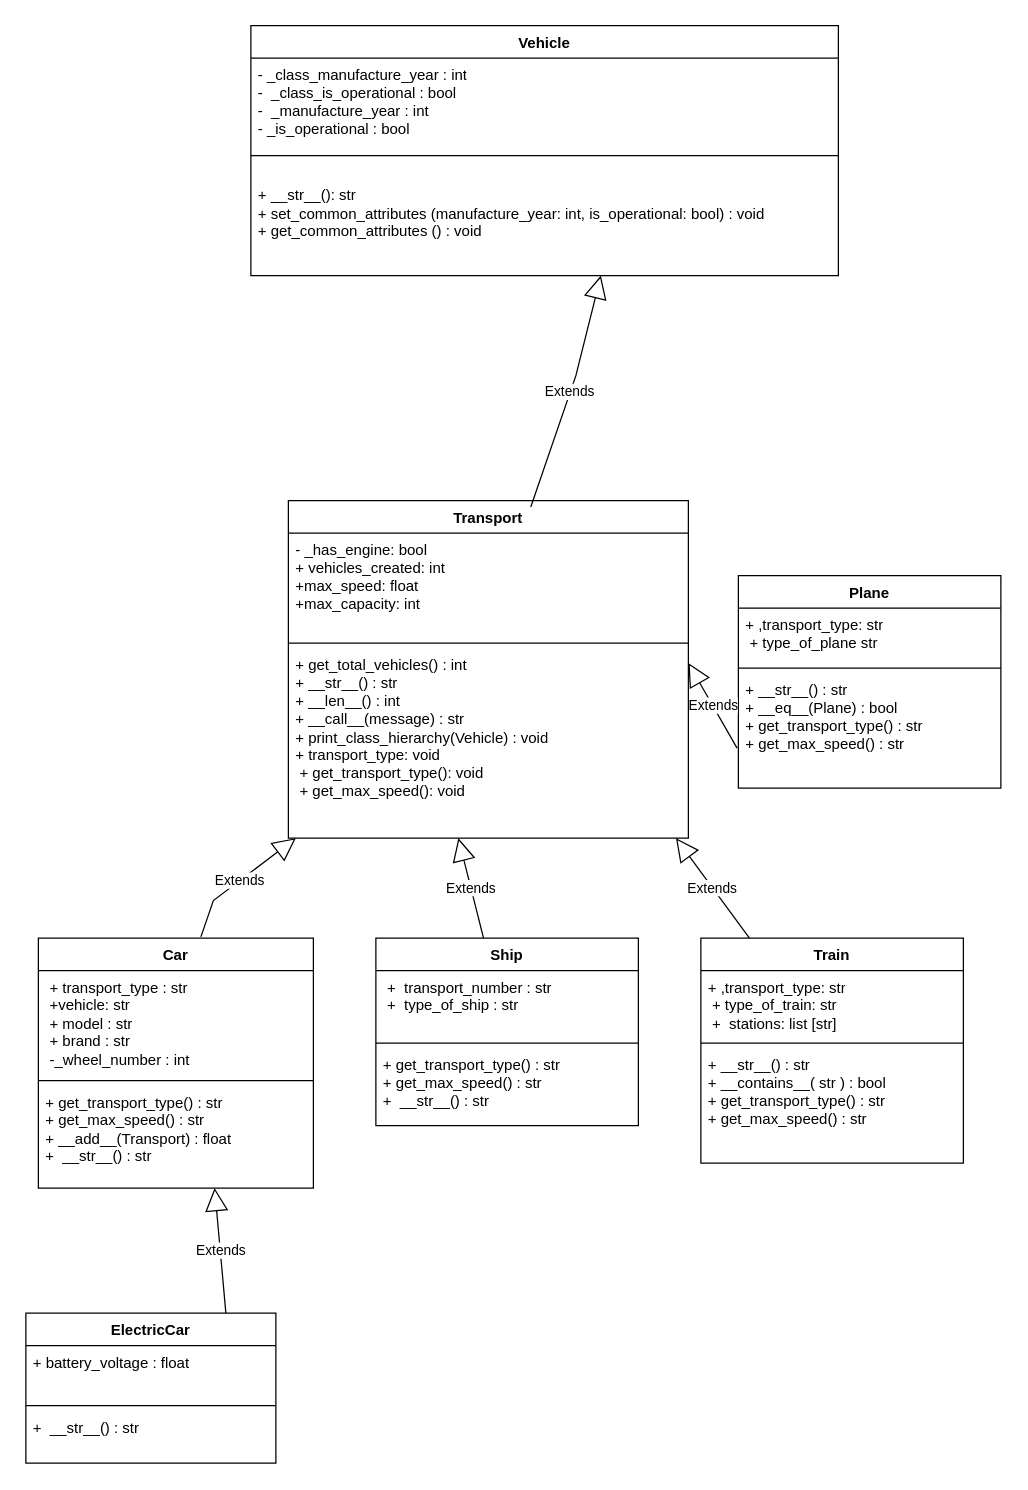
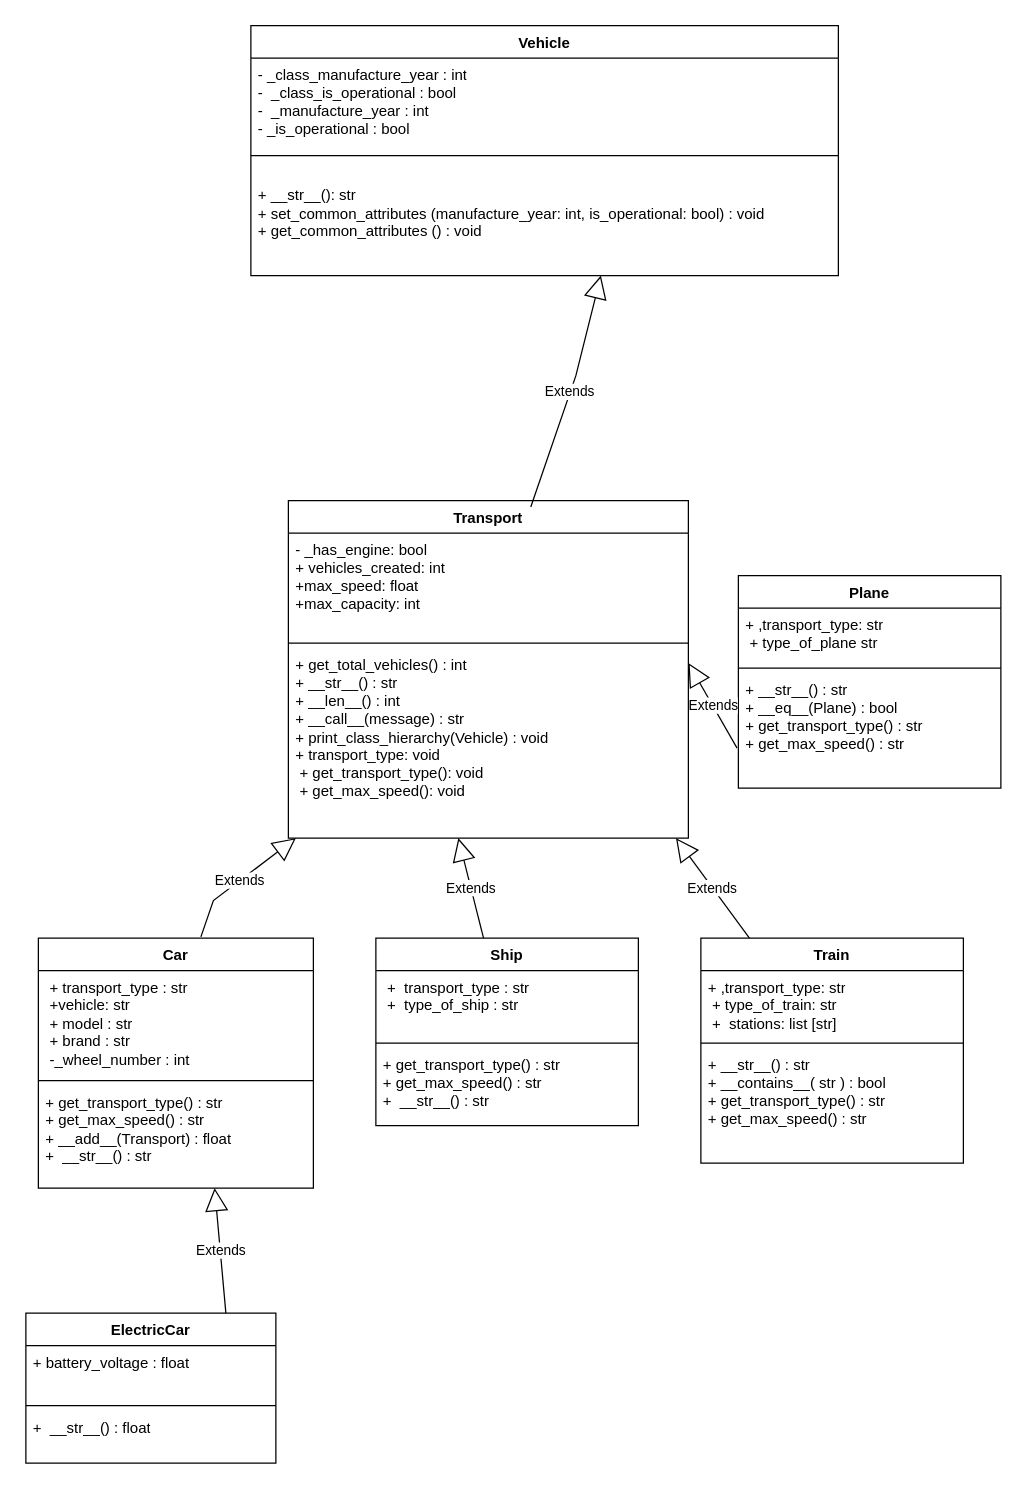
  <mxCell id="0" />
  <mxCell id="1" parent="0" />
  <mxCell id="2" value="Vehicle" style="swimlane;fontStyle=1;align=center;verticalAlign=top;childLayout=stackLayout;horizontal=1;startSize=26;horizontalStack=0;resizeParent=1;resizeParentMax=0;resizeLast=0;collapsible=1;marginBottom=0;whiteSpace=wrap;html=1;" vertex="1" parent="1"><mxGeometry x="200" y="20" width="470" height="200" as="geometry" /></mxCell>
  <mxCell id="3" value="&lt;div&gt;- _class_manufacture_year : int&lt;/div&gt;&lt;div&gt;-&amp;nbsp;&amp;nbsp;_class_is_operational : bool&lt;/div&gt;-&amp;nbsp; _manufacture_year : int&lt;div&gt;-&amp;nbsp;_is_operational : bool&lt;br&gt;&amp;nbsp;&lt;span style=&quot;color: rgba(0, 0, 0, 0); font-family: monospace; font-size: 0px; text-wrap-mode: nowrap;&quot;&gt;%3CmxGraphModel%3E%3Croot%3E%3CmxCell%20id%3D%220%22%2F%3E%3CmxCell%20id%3D%221%22%20parent%3D%220%22%2F%3E%3CmxCell%20id%3D%222%22%20value%3D%22%2B%26amp%3Bnbsp%3Bmanufacturer_year%3A%20int%26lt%3Bbr%26gt%3B%26lt%3Bdiv%26gt%3B%26lt%3Bspan%20style%3D%26quot%3Bbackground-color%3A%20initial%3B%26quot%3B%26gt%3B%2B%20is_operational%20%3A%20boolean%26lt%3B%2Fspan%26gt%3B%26lt%3B%2Fdiv%26gt%3B%26lt%3Bdiv%26gt%3B%26lt%3Bbr%26gt%3B%26lt%3B%2Fdiv%26gt%3B%22%20style%3D%22text%3BstrokeColor%3Dnone%3BfillColor%3Dnone%3Balign%3Dleft%3BverticalAlign%3Dtop%3BspacingLeft%3D4%3BspacingRight%3D4%3Boverflow%3Dhidden%3Brotatable%3D0%3Bpoints%3D%5B%5B0%2C0.5%5D%2C%5B1%2C0.5%5D%5D%3BportConstraint%3Deastwest%3BwhiteSpace%3Dwrap%3Bhtml%3D1%3B%22%20vertex%3D%221%22%20parent%3D%221%22%3E%3CmxGeometry%20x%3D%22190%22%20y%3D%22186%22%20width%3D%22300%22%20height%3D%2254%22%20as%3D%22geometry%22%2F%3E%3C%2FmxCell%3E%3C%2Froot%3E%3C%2FmxGraphModel%3E&lt;/span&gt;&lt;div&gt;&lt;br&gt;&lt;/div&gt;&lt;/div&gt;" style="text;strokeColor=none;fillColor=none;align=left;verticalAlign=top;spacingLeft=4;spacingRight=4;overflow=hidden;rotatable=0;points=[[0,0.5],[1,0.5]];portConstraint=eastwest;whiteSpace=wrap;html=1;" vertex="1" parent="2"><mxGeometry y="26" width="470" height="74" as="geometry" /></mxCell>
  <mxCell id="4" value="" style="line;strokeWidth=1;fillColor=none;align=left;verticalAlign=middle;spacingTop=-1;spacingLeft=3;spacingRight=3;rotatable=0;labelPosition=right;points=[];portConstraint=eastwest;strokeColor=inherit;" vertex="1" parent="2"><mxGeometry y="100" width="470" height="8" as="geometry" /></mxCell>
  <mxCell id="5" value="&lt;div&gt;&lt;br&gt;&lt;div&gt;+ __str__(): str&lt;/div&gt;&lt;/div&gt;&lt;div&gt;+&amp;nbsp;set_common_attributes (manufacture_year: int, is_operational: bool) : void&lt;/div&gt;&lt;div&gt;+ get_common_attributes () : void&lt;/div&gt;" style="text;strokeColor=none;fillColor=none;align=left;verticalAlign=top;spacingLeft=4;spacingRight=4;overflow=hidden;rotatable=0;points=[[0,0.5],[1,0.5]];portConstraint=eastwest;whiteSpace=wrap;html=1;" vertex="1" parent="2"><mxGeometry y="108" width="470" height="92" as="geometry" /></mxCell>
  <mxCell id="6" value="Transport" style="swimlane;fontStyle=1;align=center;verticalAlign=top;childLayout=stackLayout;horizontal=1;startSize=26;horizontalStack=0;resizeParent=1;resizeParentMax=0;resizeLast=0;collapsible=1;marginBottom=0;whiteSpace=wrap;html=1;" vertex="1" parent="1"><mxGeometry x="230" y="400" width="320" height="270" as="geometry" /></mxCell>
  <mxCell id="7" value="-&amp;nbsp;_has_engine: bool&amp;nbsp;&lt;div&gt;&lt;span style=&quot;background-color: initial;&quot;&gt;+&amp;nbsp;vehicles_created: int&lt;/span&gt;&lt;/div&gt;&lt;div&gt;&lt;span style=&quot;background-color: initial;&quot;&gt;+max_speed: float&amp;nbsp;&lt;/span&gt;&lt;/div&gt;&lt;div&gt;&lt;span style=&quot;background-color: initial;&quot;&gt;+max_capacity: int&lt;/span&gt;&lt;/div&gt;" style="text;strokeColor=none;fillColor=none;align=left;verticalAlign=top;spacingLeft=4;spacingRight=4;overflow=hidden;rotatable=0;points=[[0,0.5],[1,0.5]];portConstraint=eastwest;whiteSpace=wrap;html=1;" vertex="1" parent="6"><mxGeometry y="26" width="320" height="84" as="geometry" /></mxCell>
  <mxCell id="8" value="" style="line;strokeWidth=1;fillColor=none;align=left;verticalAlign=middle;spacingTop=-1;spacingLeft=3;spacingRight=3;rotatable=0;labelPosition=right;points=[];portConstraint=eastwest;strokeColor=inherit;" vertex="1" parent="6"><mxGeometry y="110" width="320" height="8" as="geometry" /></mxCell>
  <mxCell id="9" value="+ get_total_vehicles() : int&lt;div&gt;+ __str__() : str&lt;/div&gt;&lt;div&gt;+ __len__() : int&amp;nbsp;&lt;/div&gt;&lt;div&gt;+&amp;nbsp;__call__(message) : str&lt;br&gt;&lt;div&gt;+&amp;nbsp;print_class_hierarchy(Vehicle) : void&lt;/div&gt;&lt;/div&gt;&lt;div&gt;+ transport_type: void&lt;br&gt;&amp;nbsp;+ get_transport_type(): void&amp;nbsp;&amp;nbsp;&lt;/div&gt;&lt;div&gt;&amp;nbsp;+ get_max_speed(): void&lt;/div&gt;" style="text;strokeColor=none;fillColor=none;align=left;verticalAlign=top;spacingLeft=4;spacingRight=4;overflow=hidden;rotatable=0;points=[[0,0.5],[1,0.5]];portConstraint=eastwest;whiteSpace=wrap;html=1;" vertex="1" parent="6"><mxGeometry y="118" width="320" height="152" as="geometry" /></mxCell>
  <mxCell id="10" value="Car" style="swimlane;fontStyle=1;align=center;verticalAlign=top;childLayout=stackLayout;horizontal=1;startSize=26;horizontalStack=0;resizeParent=1;resizeParentMax=0;resizeLast=0;collapsible=1;marginBottom=0;whiteSpace=wrap;html=1;" vertex="1" parent="1"><mxGeometry x="30" y="750" width="220" height="200" as="geometry" /></mxCell>
  <mxCell id="11" value="&lt;div&gt;&amp;nbsp;+&amp;nbsp;transport_type : str&lt;/div&gt;&lt;div&gt;&amp;nbsp;+vehicle: str&lt;/div&gt;&lt;div&gt;&amp;nbsp;+ model : str&lt;/div&gt;&lt;div&gt;&amp;nbsp;+ brand : str&lt;/div&gt;&lt;div&gt;&amp;nbsp;-_wheel_number : int&amp;nbsp;&lt;/div&gt;" style="text;strokeColor=none;fillColor=none;align=left;verticalAlign=top;spacingLeft=4;spacingRight=4;overflow=hidden;rotatable=0;points=[[0,0.5],[1,0.5]];portConstraint=eastwest;whiteSpace=wrap;html=1;" vertex="1" parent="10"><mxGeometry y="26" width="220" height="84" as="geometry" /></mxCell>
  <mxCell id="12" value="" style="line;strokeWidth=1;fillColor=none;align=left;verticalAlign=middle;spacingTop=-1;spacingLeft=3;spacingRight=3;rotatable=0;labelPosition=right;points=[];portConstraint=eastwest;strokeColor=inherit;" vertex="1" parent="10"><mxGeometry y="110" width="220" height="8" as="geometry" /></mxCell>
  <mxCell id="13" value="&lt;div&gt;&lt;span style=&quot;background-color: initial;&quot;&gt;+ get_transport_type() : str&lt;/span&gt;&lt;/div&gt;&lt;div&gt;+ get_max_speed() : str&lt;/div&gt;&lt;div&gt;&lt;span class=&quot;hljs-built_in&quot;&gt;+&amp;nbsp;&lt;/span&gt;__add__(Transport) : float&lt;br&gt;&lt;div&gt;+ &amp;nbsp;__str__() : str&lt;/div&gt;&lt;/div&gt;" style="text;strokeColor=none;fillColor=none;align=left;verticalAlign=top;spacingLeft=4;spacingRight=4;overflow=hidden;rotatable=0;points=[[0,0.5],[1,0.5]];portConstraint=eastwest;whiteSpace=wrap;html=1;" vertex="1" parent="10"><mxGeometry y="118" width="220" height="82" as="geometry" /></mxCell>
  <mxCell id="14" value="ElectricCar" style="swimlane;fontStyle=1;align=center;verticalAlign=top;childLayout=stackLayout;horizontal=1;startSize=26;horizontalStack=0;resizeParent=1;resizeParentMax=0;resizeLast=0;collapsible=1;marginBottom=0;whiteSpace=wrap;html=1;" vertex="1" parent="1"><mxGeometry x="20" y="1050" width="200" height="120" as="geometry" /></mxCell>
  <mxCell id="15" value="&lt;div&gt;+&amp;nbsp;battery_voltage : float&lt;/div&gt;" style="text;strokeColor=none;fillColor=none;align=left;verticalAlign=top;spacingLeft=4;spacingRight=4;overflow=hidden;rotatable=0;points=[[0,0.5],[1,0.5]];portConstraint=eastwest;whiteSpace=wrap;html=1;" vertex="1" parent="14"><mxGeometry y="26" width="200" height="44" as="geometry" /></mxCell>
  <mxCell id="16" value="" style="line;strokeWidth=1;fillColor=none;align=left;verticalAlign=middle;spacingTop=-1;spacingLeft=3;spacingRight=3;rotatable=0;labelPosition=right;points=[];portConstraint=eastwest;strokeColor=inherit;" vertex="1" parent="14"><mxGeometry y="70" width="200" height="8" as="geometry" /></mxCell>
- <mxCell id="17" value="&lt;div&gt;&lt;span style=&quot;background-color: initial;&quot;&gt;+ &amp;nbsp;__str__() : str&lt;/span&gt;&lt;/div&gt;" style="text;strokeColor=none;fillColor=none;align=left;verticalAlign=top;spacingLeft=4;spacingRight=4;overflow=hidden;rotatable=0;points=[[0,0.5],[1,0.5]];portConstraint=eastwest;whiteSpace=wrap;html=1;" vertex="1" parent="14"><mxGeometry y="78" width="200" height="42" as="geometry" /></mxCell>
+ <mxCell id="17" value="&lt;div&gt;&lt;span style=&quot;background-color: initial;&quot;&gt;+ &amp;nbsp;__str__() : float&lt;/span&gt;&lt;/div&gt;" style="text;strokeColor=none;fillColor=none;align=left;verticalAlign=top;spacingLeft=4;spacingRight=4;overflow=hidden;rotatable=0;points=[[0,0.5],[1,0.5]];portConstraint=eastwest;whiteSpace=wrap;html=1;" vertex="1" parent="14"><mxGeometry y="78" width="200" height="42" as="geometry" /></mxCell>
  <mxCell id="18" value="Ship" style="swimlane;fontStyle=1;align=center;verticalAlign=top;childLayout=stackLayout;horizontal=1;startSize=26;horizontalStack=0;resizeParent=1;resizeParentMax=0;resizeLast=0;collapsible=1;marginBottom=0;whiteSpace=wrap;html=1;" vertex="1" parent="1"><mxGeometry x="300" y="750" width="210" height="150" as="geometry" /></mxCell>
- <mxCell id="19" value="&lt;div&gt;&amp;nbsp;+&amp;nbsp;&lt;span style=&quot;background-color: initial;&quot;&gt;&amp;nbsp;transport_number : str&lt;/span&gt;&lt;/div&gt;&lt;div&gt;&lt;span style=&quot;background-color: initial;&quot;&gt;&amp;nbsp;+&amp;nbsp; type_of_ship&lt;/span&gt;&lt;span style=&quot;background-color: initial;&quot;&gt;&amp;nbsp;: str&lt;/span&gt;&lt;/div&gt;" style="text;strokeColor=none;fillColor=none;align=left;verticalAlign=top;spacingLeft=4;spacingRight=4;overflow=hidden;rotatable=0;points=[[0,0.5],[1,0.5]];portConstraint=eastwest;whiteSpace=wrap;html=1;" vertex="1" parent="18"><mxGeometry y="26" width="210" height="54" as="geometry" /></mxCell>
+ <mxCell id="19" value="&lt;div&gt;&amp;nbsp;+&amp;nbsp;&lt;span style=&quot;background-color: initial;&quot;&gt;&amp;nbsp;transport_type : str&lt;/span&gt;&lt;/div&gt;&lt;div&gt;&lt;span style=&quot;background-color: initial;&quot;&gt;&amp;nbsp;+&amp;nbsp; type_of_ship&lt;/span&gt;&lt;span style=&quot;background-color: initial;&quot;&gt;&amp;nbsp;: str&lt;/span&gt;&lt;/div&gt;" style="text;strokeColor=none;fillColor=none;align=left;verticalAlign=top;spacingLeft=4;spacingRight=4;overflow=hidden;rotatable=0;points=[[0,0.5],[1,0.5]];portConstraint=eastwest;whiteSpace=wrap;html=1;" vertex="1" parent="18"><mxGeometry y="26" width="210" height="54" as="geometry" /></mxCell>
  <mxCell id="20" value="" style="line;strokeWidth=1;fillColor=none;align=left;verticalAlign=middle;spacingTop=-1;spacingLeft=3;spacingRight=3;rotatable=0;labelPosition=right;points=[];portConstraint=eastwest;strokeColor=inherit;" vertex="1" parent="18"><mxGeometry y="80" width="210" height="8" as="geometry" /></mxCell>
  <mxCell id="21" value="&lt;div&gt;&lt;span style=&quot;background-color: initial;&quot;&gt;+ get_transport_type() : str&lt;/span&gt;&lt;/div&gt;&lt;div&gt;+ get_max_speed() : str&lt;/div&gt;&lt;div&gt;+ &amp;nbsp;__str__() : str&lt;/div&gt;" style="text;strokeColor=none;fillColor=none;align=left;verticalAlign=top;spacingLeft=4;spacingRight=4;overflow=hidden;rotatable=0;points=[[0,0.5],[1,0.5]];portConstraint=eastwest;whiteSpace=wrap;html=1;" vertex="1" parent="18"><mxGeometry y="88" width="210" height="62" as="geometry" /></mxCell>
  <mxCell id="22" value="Train" style="swimlane;fontStyle=1;align=center;verticalAlign=top;childLayout=stackLayout;horizontal=1;startSize=26;horizontalStack=0;resizeParent=1;resizeParentMax=0;resizeLast=0;collapsible=1;marginBottom=0;whiteSpace=wrap;html=1;" vertex="1" parent="1"><mxGeometry x="560" y="750" width="210" height="180" as="geometry" /></mxCell>
  <mxCell id="23" value="&lt;div&gt;+&amp;nbsp;&lt;span style=&quot;background-color: initial;&quot;&gt;,transport_type: str&lt;/span&gt;&lt;/div&gt;&amp;nbsp;+&amp;nbsp;&lt;span style=&quot;background-color: initial;&quot;&gt;type_of_train: str&amp;nbsp;&lt;/span&gt;&lt;div&gt;&lt;span style=&quot;background-color: initial;&quot;&gt;&amp;nbsp;+&amp;nbsp; stations: list [str]&lt;br&gt;&lt;/span&gt;&lt;/div&gt;" style="text;strokeColor=none;fillColor=none;align=left;verticalAlign=top;spacingLeft=4;spacingRight=4;overflow=hidden;rotatable=0;points=[[0,0.5],[1,0.5]];portConstraint=eastwest;whiteSpace=wrap;html=1;" vertex="1" parent="22"><mxGeometry y="26" width="210" height="54" as="geometry" /></mxCell>
  <mxCell id="24" value="" style="line;strokeWidth=1;fillColor=none;align=left;verticalAlign=middle;spacingTop=-1;spacingLeft=3;spacingRight=3;rotatable=0;labelPosition=right;points=[];portConstraint=eastwest;strokeColor=inherit;" vertex="1" parent="22"><mxGeometry y="80" width="210" height="8" as="geometry" /></mxCell>
  <mxCell id="25" value="&lt;div&gt;&lt;span style=&quot;background-color: initial;&quot;&gt;+ __str__() : str&lt;/span&gt;&lt;/div&gt;&lt;div&gt;&lt;span style=&quot;background-color: initial;&quot;&gt;+&amp;nbsp;&lt;/span&gt;&lt;span style=&quot;background-color: initial;&quot;&gt;__contains__( str ) : bool&lt;/span&gt;&lt;/div&gt;&lt;div&gt;&lt;span style=&quot;background-color: initial;&quot;&gt;+ get_transport_type() : str&lt;/span&gt;&lt;/div&gt;&lt;div&gt;+ get_max_speed() : str&lt;/div&gt;&lt;div&gt;&lt;br&gt;&lt;/div&gt;" style="text;strokeColor=none;fillColor=none;align=left;verticalAlign=top;spacingLeft=4;spacingRight=4;overflow=hidden;rotatable=0;points=[[0,0.5],[1,0.5]];portConstraint=eastwest;whiteSpace=wrap;html=1;" vertex="1" parent="22"><mxGeometry y="88" width="210" height="92" as="geometry" /></mxCell>
  <mxCell id="26" value="Plane" style="swimlane;fontStyle=1;align=center;verticalAlign=top;childLayout=stackLayout;horizontal=1;startSize=26;horizontalStack=0;resizeParent=1;resizeParentMax=0;resizeLast=0;collapsible=1;marginBottom=0;whiteSpace=wrap;html=1;" vertex="1" parent="1"><mxGeometry x="590" y="460" width="210" height="170" as="geometry" /></mxCell>
  <mxCell id="27" value="&lt;div&gt;+&amp;nbsp;&lt;span style=&quot;background-color: initial;&quot;&gt;,transport_type: str&lt;/span&gt;&lt;/div&gt;&amp;nbsp;+&amp;nbsp;&lt;span style=&quot;background-color: initial;&quot;&gt;type_of_plane str&amp;nbsp;&lt;/span&gt;" style="text;strokeColor=none;fillColor=none;align=left;verticalAlign=top;spacingLeft=4;spacingRight=4;overflow=hidden;rotatable=0;points=[[0,0.5],[1,0.5]];portConstraint=eastwest;whiteSpace=wrap;html=1;" vertex="1" parent="26"><mxGeometry y="26" width="210" height="44" as="geometry" /></mxCell>
  <mxCell id="28" value="" style="line;strokeWidth=1;fillColor=none;align=left;verticalAlign=middle;spacingTop=-1;spacingLeft=3;spacingRight=3;rotatable=0;labelPosition=right;points=[];portConstraint=eastwest;strokeColor=inherit;" vertex="1" parent="26"><mxGeometry y="70" width="210" height="8" as="geometry" /></mxCell>
  <mxCell id="29" value="&lt;div&gt;&lt;span style=&quot;background-color: initial;&quot;&gt;+ __str__() : str&lt;/span&gt;&lt;/div&gt;&lt;div&gt;&lt;span style=&quot;background-color: initial;&quot;&gt;+&amp;nbsp;&lt;/span&gt;&lt;span style=&quot;background-color: initial;&quot;&gt;__eq__(Plane) : bool&lt;/span&gt;&lt;/div&gt;&lt;div&gt;&lt;span style=&quot;background-color: initial;&quot;&gt;+ get_transport_type() : str&lt;/span&gt;&lt;/div&gt;&lt;div&gt;+ get_max_speed() : str&lt;/div&gt;&lt;div&gt;&lt;br&gt;&lt;/div&gt;" style="text;strokeColor=none;fillColor=none;align=left;verticalAlign=top;spacingLeft=4;spacingRight=4;overflow=hidden;rotatable=0;points=[[0,0.5],[1,0.5]];portConstraint=eastwest;whiteSpace=wrap;html=1;" vertex="1" parent="26"><mxGeometry y="78" width="210" height="92" as="geometry" /></mxCell>
  <mxCell id="30" value="Extends" style="endArrow=block;endSize=16;endFill=0;html=1;rounded=0;entryX=0.969;entryY=1;entryDx=0;entryDy=0;entryPerimeter=0;exitX=-0.005;exitY=0.652;exitDx=0;exitDy=0;exitPerimeter=0;" edge="1" parent="26" source="29"><mxGeometry width="160" relative="1" as="geometry"><mxPoint x="19" y="150" as="sourcePoint" /><mxPoint x="-40" y="70" as="targetPoint" /><Array as="points" /></mxGeometry></mxCell>
  <mxCell id="31" value="Extends" style="endArrow=block;endSize=16;endFill=0;html=1;rounded=0;entryX=0.575;entryY=1;entryDx=0;entryDy=0;entryPerimeter=0;exitX=0.606;exitY=0.019;exitDx=0;exitDy=0;exitPerimeter=0;" edge="1" parent="1" source="6"><mxGeometry width="160" relative="1" as="geometry"><mxPoint x="580" y="448" as="sourcePoint" /><mxPoint x="480" y="220" as="targetPoint" /><Array as="points"><mxPoint x="460" y="300" /></Array></mxGeometry></mxCell>
  <mxCell id="32" value="Extends" style="endArrow=block;endSize=16;endFill=0;html=1;rounded=0;entryX=0.575;entryY=1;entryDx=0;entryDy=0;entryPerimeter=0;exitX=0.591;exitY=-0.005;exitDx=0;exitDy=0;exitPerimeter=0;" edge="1" parent="1" source="10"><mxGeometry width="160" relative="1" as="geometry"><mxPoint x="180" y="855" as="sourcePoint" /><mxPoint x="236" y="670" as="targetPoint" /><Array as="points"><mxPoint x="170" y="720" /></Array></mxGeometry></mxCell>
  <mxCell id="33" value="Extends" style="endArrow=block;endSize=16;endFill=0;html=1;rounded=0;entryX=0.575;entryY=1;entryDx=0;entryDy=0;entryPerimeter=0;" edge="1" parent="1" source="18"><mxGeometry width="160" relative="1" as="geometry"><mxPoint x="290" y="749" as="sourcePoint" /><mxPoint x="366" y="670" as="targetPoint" /><Array as="points" /></mxGeometry></mxCell>
  <mxCell id="34" value="Extends" style="endArrow=block;endSize=16;endFill=0;html=1;rounded=0;entryX=0.969;entryY=1;entryDx=0;entryDy=0;entryPerimeter=0;" edge="1" parent="1" source="22" target="9"><mxGeometry width="160" relative="1" as="geometry"><mxPoint x="590" y="750" as="sourcePoint" /><mxPoint x="570" y="670" as="targetPoint" /><Array as="points" /></mxGeometry></mxCell>
  <mxCell id="35" value="Extends" style="endArrow=block;endSize=16;endFill=0;html=1;rounded=0;entryX=0.969;entryY=1;entryDx=0;entryDy=0;entryPerimeter=0;exitX=0.8;exitY=0;exitDx=0;exitDy=0;exitPerimeter=0;" edge="1" parent="1" source="14"><mxGeometry width="160" relative="1" as="geometry"><mxPoint x="230" y="1030" as="sourcePoint" /><mxPoint x="171" y="950" as="targetPoint" /><Array as="points" /></mxGeometry></mxCell>
